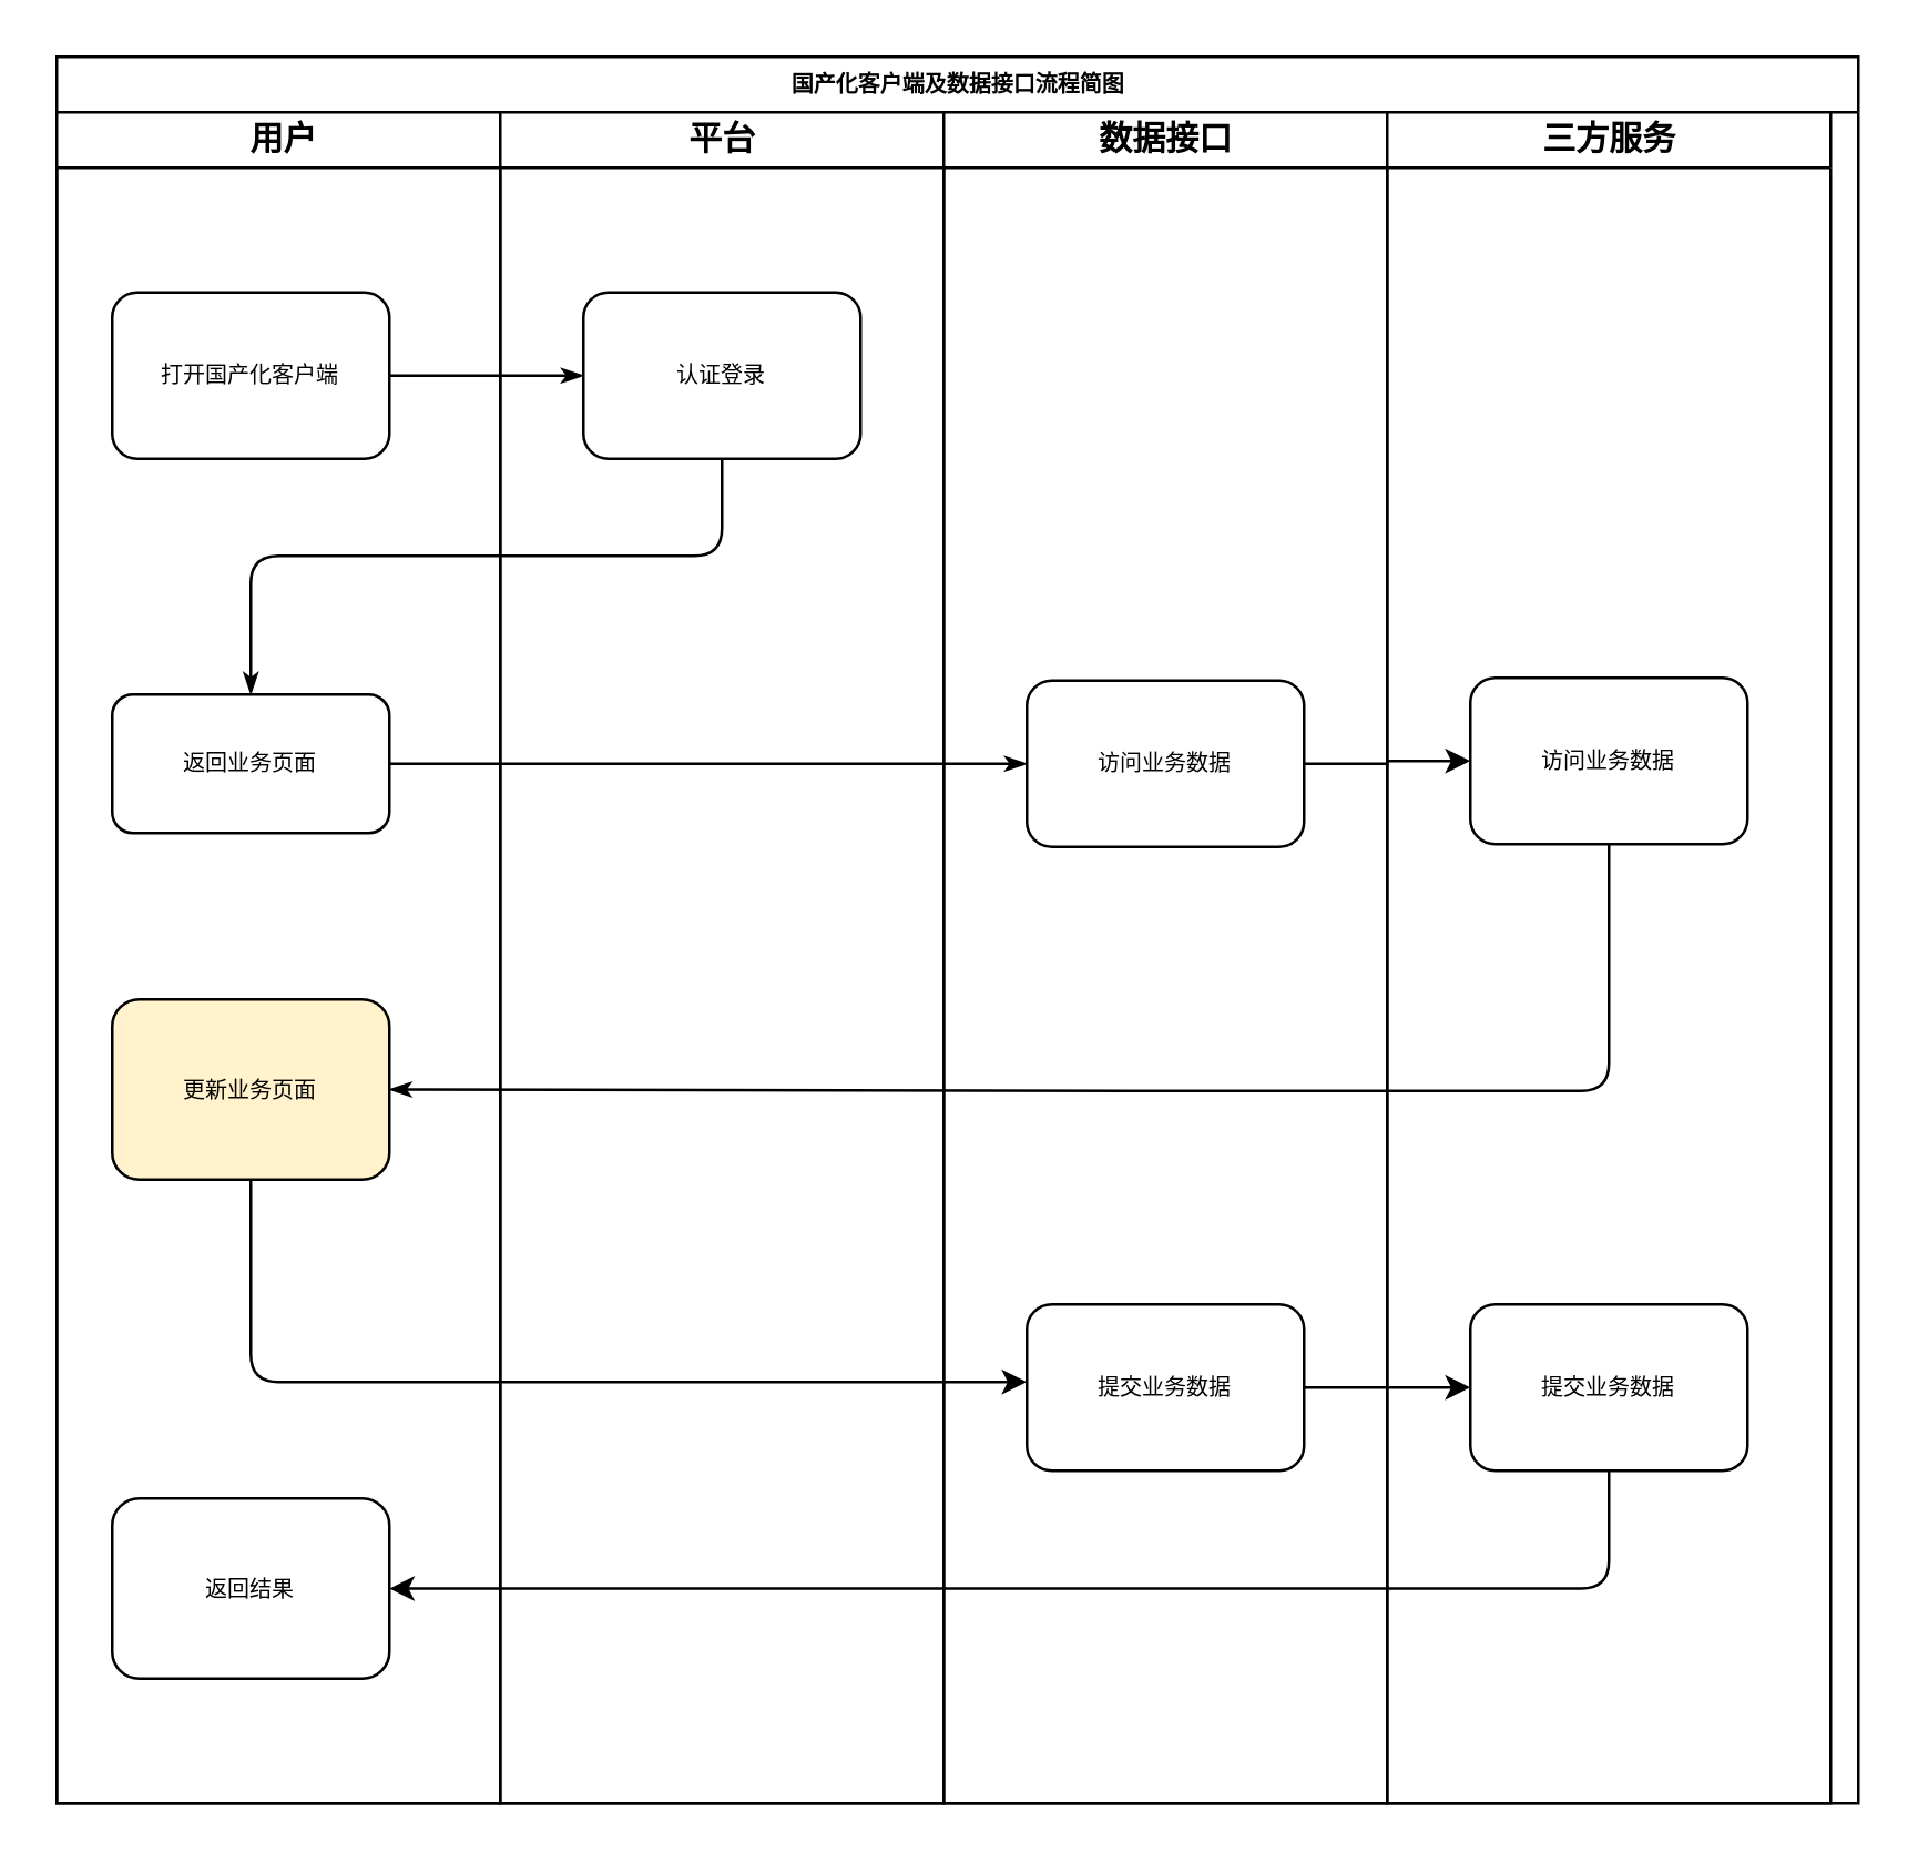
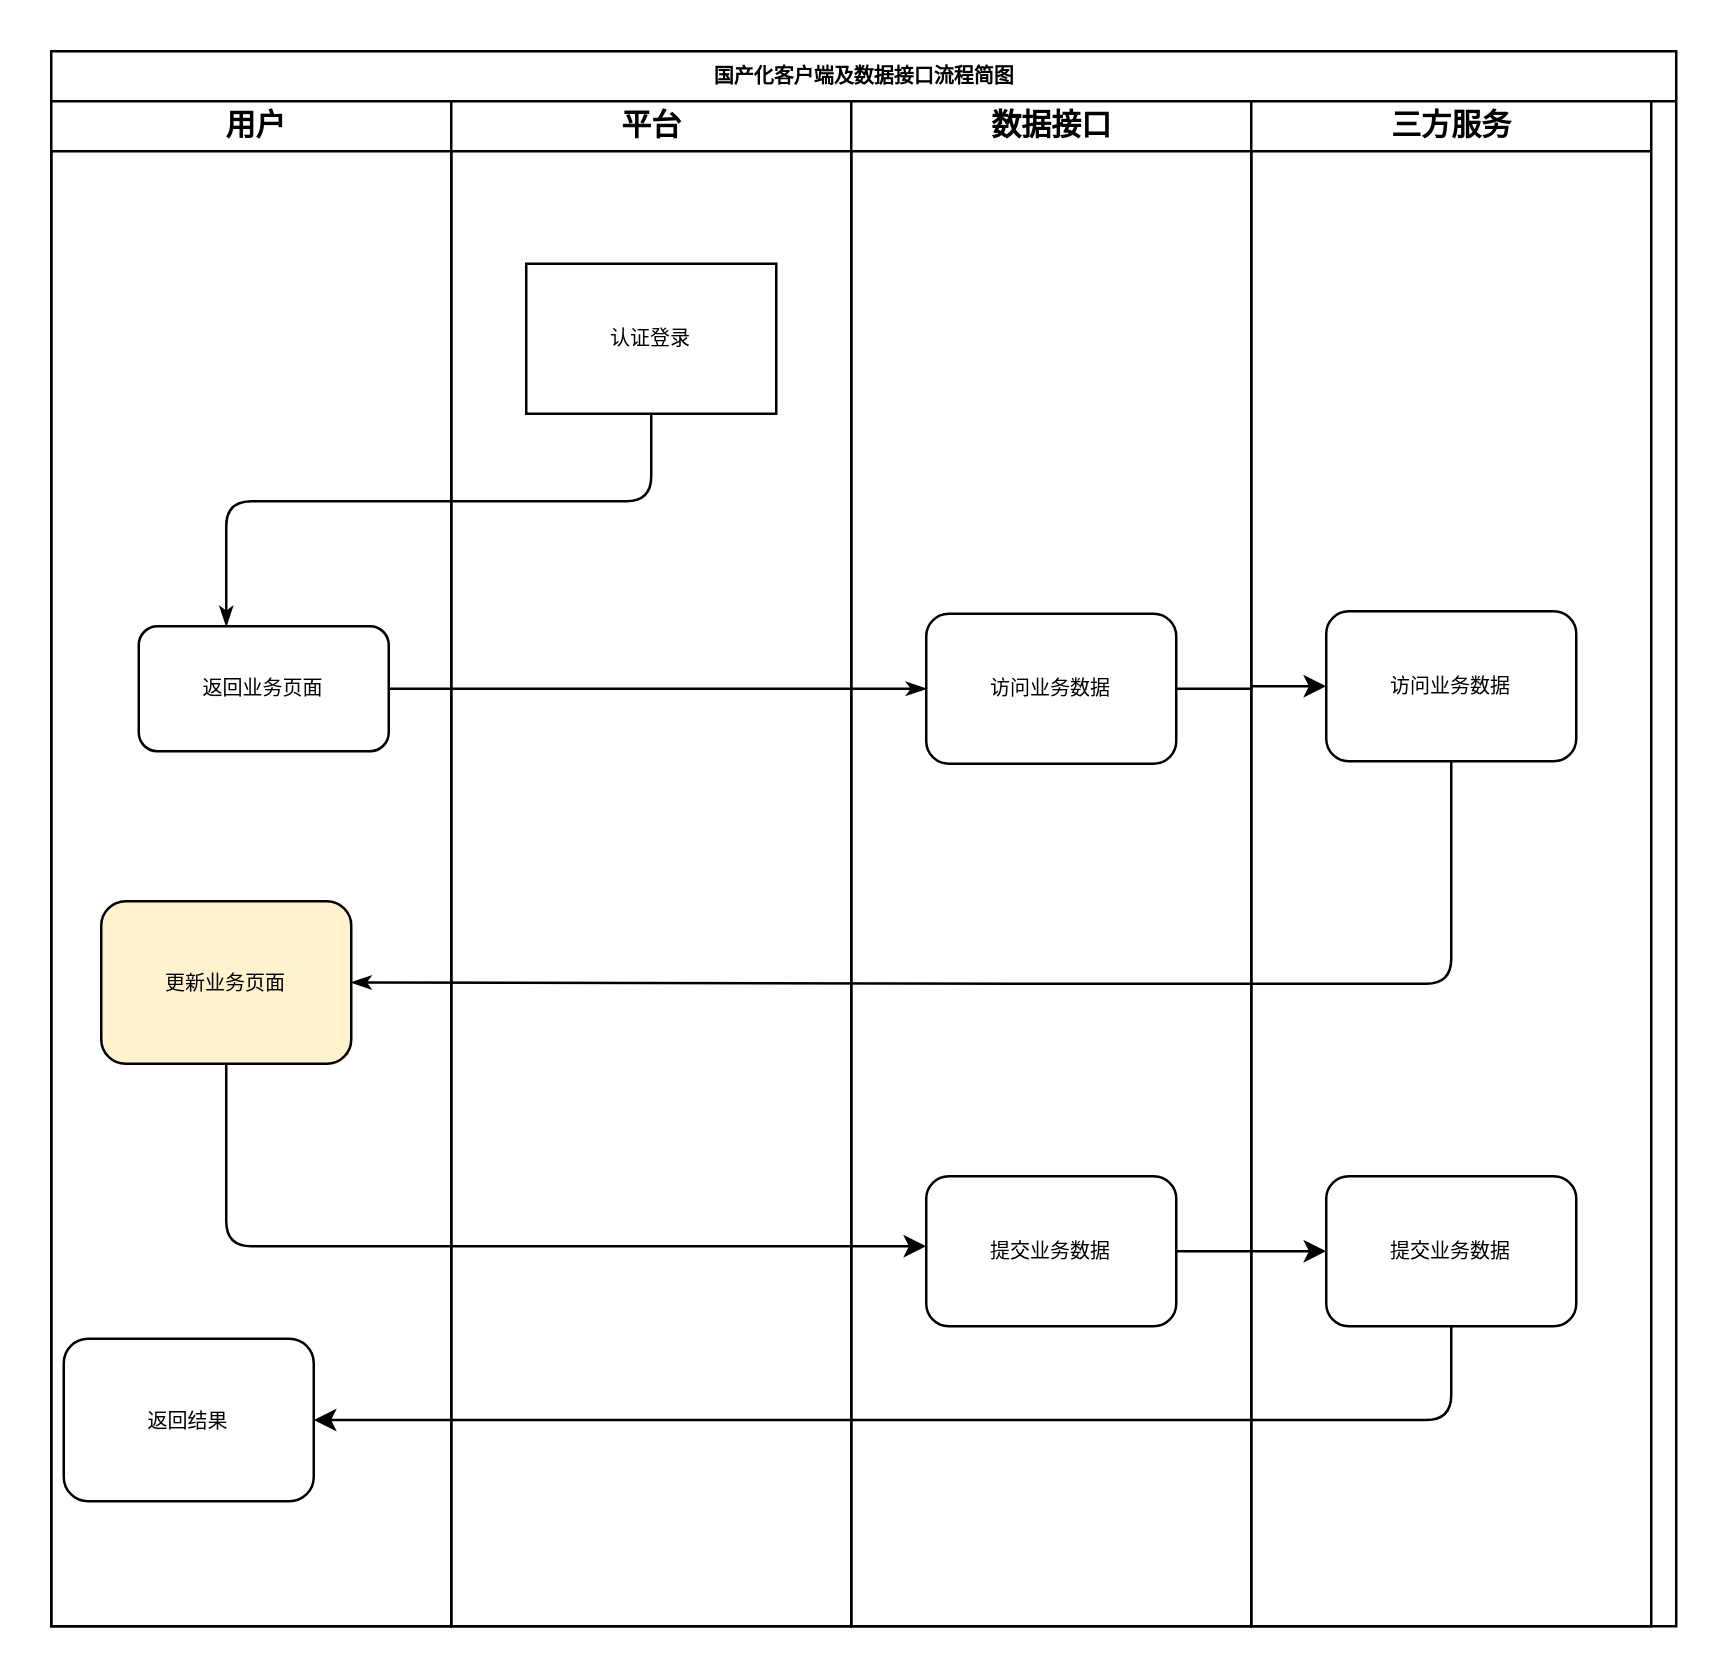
  <mxCell id="0" />
  <mxCell id="1" parent="0" />
  <mxCell id="2" value="国产化客户端及数据接口流程简图" style="swimlane;html=1;childLayout=stackLayout;startSize=20;rounded=0;shadow=0;labelBackgroundColor=none;strokeWidth=1;fontFamily=Verdana;fontSize=8;align=center;" vertex="1" parent="1"><mxGeometry x="20" y="20" width="650" height="630" as="geometry" /></mxCell>
  <mxCell id="3" value="&amp;nbsp;用户" style="swimlane;html=1;startSize=20;" vertex="1" parent="2"><mxGeometry y="20" width="160" height="610" as="geometry" /></mxCell>
- <mxCell id="4" value="打开国产化客户端" style="rounded=1;whiteSpace=wrap;html=1;shadow=0;labelBackgroundColor=none;strokeWidth=1;fontFamily=Verdana;fontSize=8;align=center;" vertex="1" parent="3"><mxGeometry x="20" y="65" width="100" height="60" as="geometry" /></mxCell>
- <mxCell id="5" value="返回业务页面" style="rounded=1;whiteSpace=wrap;html=1;shadow=0;labelBackgroundColor=none;strokeWidth=1;fontFamily=Verdana;fontSize=8;align=center;" vertex="1" parent="3"><mxGeometry x="20" y="210" width="100" height="50" as="geometry" /></mxCell>
+ <mxCell id="5" value="返回业务页面" style="rounded=1;whiteSpace=wrap;html=1;shadow=0;labelBackgroundColor=none;strokeWidth=1;fontFamily=Verdana;fontSize=8;align=center;" vertex="1" parent="3"><mxGeometry x="35" y="210" width="100" height="50" as="geometry" /></mxCell>
  <mxCell id="6" value="更新业务页面" style="rounded=1;whiteSpace=wrap;html=1;shadow=0;labelBackgroundColor=none;strokeWidth=1;fontFamily=Verdana;fontSize=8;align=center;fillColor=#fff2cc;" vertex="1" parent="3"><mxGeometry x="20" y="320" width="100" height="65" as="geometry" /></mxCell>
- <mxCell id="7" value="返回结果" style="rounded=1;whiteSpace=wrap;html=1;shadow=0;labelBackgroundColor=none;strokeWidth=1;fontFamily=Verdana;fontSize=8;align=center;" vertex="1" parent="3"><mxGeometry x="20" y="500" width="100" height="65" as="geometry" /></mxCell>
- <mxCell id="8" style="edgeStyle=orthogonalEdgeStyle;rounded=1;html=1;labelBackgroundColor=none;startArrow=none;startFill=0;startSize=5;endArrow=classicThin;endFill=1;endSize=5;jettySize=auto;orthogonalLoop=1;strokeWidth=1;fontFamily=Verdana;fontSize=8" edge="1" parent="2" source="4" target="11"><mxGeometry relative="1" as="geometry" /></mxCell>
+ <mxCell id="7" value="返回结果" style="rounded=1;whiteSpace=wrap;html=1;shadow=0;labelBackgroundColor=none;strokeWidth=1;fontFamily=Verdana;fontSize=8;align=center;" vertex="1" parent="3"><mxGeometry x="5" y="495" width="100" height="65" as="geometry" /></mxCell>
  <mxCell id="9" style="edgeStyle=orthogonalEdgeStyle;rounded=1;html=1;labelBackgroundColor=none;startArrow=none;startFill=0;startSize=5;endArrow=classicThin;endFill=1;endSize=5;jettySize=auto;orthogonalLoop=1;strokeWidth=1;fontFamily=Verdana;fontSize=8" edge="1" parent="2" source="11" target="5"><mxGeometry relative="1" as="geometry"><Array as="points"><mxPoint x="240" y="180" /><mxPoint x="70" y="180" /></Array></mxGeometry></mxCell>
  <mxCell id="10" value="平台" style="swimlane;html=1;startSize=20;" vertex="1" parent="2"><mxGeometry x="160" y="20" width="160" height="610" as="geometry" /></mxCell>
- <mxCell id="11" value="认证登录" style="rounded=1;whiteSpace=wrap;html=1;shadow=0;labelBackgroundColor=none;strokeWidth=1;fontFamily=Verdana;fontSize=8;align=center;" vertex="1" parent="10"><mxGeometry x="30" y="65" width="100" height="60" as="geometry" /></mxCell>
+ <mxCell id="11" value="认证登录" style="whiteSpace=wrap;html=1;shadow=0;labelBackgroundColor=none;strokeWidth=1;fontFamily=Verdana;fontSize=8;align=center;rounded=0;" vertex="1" parent="10"><mxGeometry x="30" y="65" width="100" height="60" as="geometry" /></mxCell>
  <mxCell id="12" value="数据接口" style="swimlane;html=1;startSize=20;" vertex="1" parent="2"><mxGeometry x="320" y="20" width="160" height="610" as="geometry" /></mxCell>
  <mxCell id="13" value="访问业务数据" style="rounded=1;whiteSpace=wrap;html=1;shadow=0;labelBackgroundColor=none;strokeWidth=1;fontFamily=Verdana;fontSize=8;align=center;" vertex="1" parent="12"><mxGeometry x="30" y="205" width="100" height="60" as="geometry" /></mxCell>
  <mxCell id="14" value="提交业务数据" style="rounded=1;whiteSpace=wrap;html=1;shadow=0;labelBackgroundColor=none;strokeWidth=1;fontFamily=Verdana;fontSize=8;align=center;" vertex="1" parent="12"><mxGeometry x="30" y="430" width="100" height="60" as="geometry" /></mxCell>
  <mxCell id="15" style="edgeStyle=orthogonalEdgeStyle;rounded=1;html=1;labelBackgroundColor=none;startArrow=none;startFill=0;startSize=5;endArrow=classicThin;endFill=1;endSize=5;jettySize=auto;orthogonalLoop=1;strokeWidth=1;fontFamily=Verdana;fontSize=8;entryX=0;entryY=0.5;entryDx=0;entryDy=0;" edge="1" parent="2" source="5" target="13"><mxGeometry relative="1" as="geometry"><mxPoint x="510" y="205" as="targetPoint" /></mxGeometry></mxCell>
  <mxCell id="16" style="edgeStyle=orthogonalEdgeStyle;rounded=1;html=1;labelBackgroundColor=none;startArrow=none;startFill=0;startSize=5;endArrow=classicThin;endFill=1;endSize=5;jettySize=auto;orthogonalLoop=1;strokeWidth=1;fontFamily=Verdana;fontSize=8;entryX=1;entryY=0.5;entryDx=0;entryDy=0;" edge="1" parent="2" target="6"><mxGeometry relative="1" as="geometry"><mxPoint x="560" y="284" as="sourcePoint" /><Array as="points"><mxPoint x="560" y="373" /><mxPoint x="400" y="373" /></Array></mxGeometry></mxCell>
  <mxCell id="17" style="edgeStyle=orthogonalEdgeStyle;rounded=1;orthogonalLoop=1;jettySize=auto;html=1;" edge="1" parent="2" source="6"><mxGeometry relative="1" as="geometry"><Array as="points"><mxPoint x="70" y="478" /></Array><mxPoint x="350" y="478" as="targetPoint" /></mxGeometry></mxCell>
  <mxCell id="18" style="edgeStyle=orthogonalEdgeStyle;rounded=1;orthogonalLoop=1;jettySize=auto;html=1;exitX=0.5;exitY=1;exitDx=0;exitDy=0;entryX=1;entryY=0.5;entryDx=0;entryDy=0;" edge="1" parent="2" source="21" target="7"><mxGeometry relative="1" as="geometry" /></mxCell>
  <mxCell id="19" value="三方服务" style="swimlane;html=1;startSize=20;" vertex="1" parent="2"><mxGeometry x="480" y="20" width="160" height="610" as="geometry" /></mxCell>
  <mxCell id="20" value="访问业务数据" style="rounded=1;whiteSpace=wrap;html=1;shadow=0;labelBackgroundColor=none;strokeWidth=1;fontFamily=Verdana;fontSize=8;align=center;" vertex="1" parent="19"><mxGeometry x="30" y="204" width="100" height="60" as="geometry" /></mxCell>
  <mxCell id="21" value="提交业务数据" style="rounded=1;whiteSpace=wrap;html=1;shadow=0;labelBackgroundColor=none;strokeWidth=1;fontFamily=Verdana;fontSize=8;align=center;" vertex="1" parent="19"><mxGeometry x="30" y="430" width="100" height="60" as="geometry" /></mxCell>
  <mxCell id="22" style="edgeStyle=orthogonalEdgeStyle;rounded=0;orthogonalLoop=1;jettySize=auto;html=1;exitX=1;exitY=0.5;exitDx=0;exitDy=0;entryX=0;entryY=0.5;entryDx=0;entryDy=0;" edge="1" parent="2" source="13" target="20"><mxGeometry relative="1" as="geometry" /></mxCell>
  <mxCell id="23" style="edgeStyle=orthogonalEdgeStyle;rounded=0;orthogonalLoop=1;jettySize=auto;html=1;exitX=1;exitY=0.5;exitDx=0;exitDy=0;entryX=0;entryY=0.5;entryDx=0;entryDy=0;" edge="1" parent="2" source="14" target="21"><mxGeometry relative="1" as="geometry" /></mxCell>
